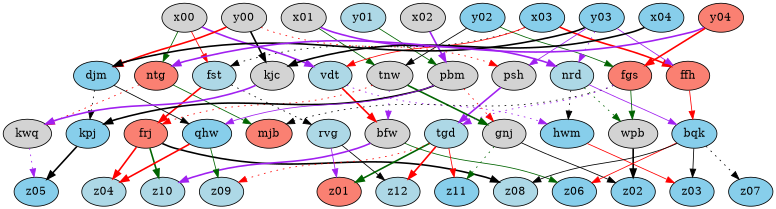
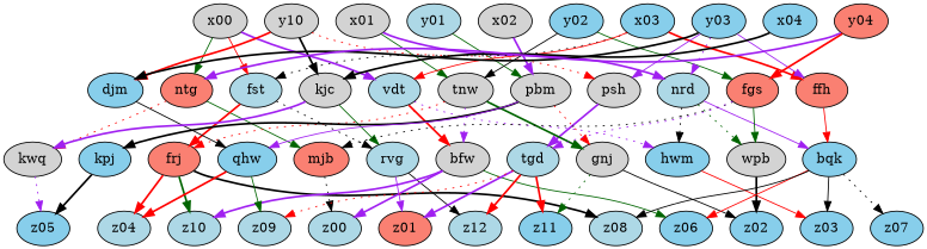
  strict digraph {
    ordering=in
    node [fillcolor=skyblue style=filled x00="x00: 1" x01="x01: 0" x02="x02: 1" x03="x03: 1" x04="x04: 0" y00="y00: 1" y01="y01: 1" y02="y02: 1" y03="y03: 1" y04="y04: 1"]
    edge [style=bold color=black]
    x00 [fillcolor=lightgrey x00="" x01="" x02="" x03="" x04="" y00="" y01="" y02="" y03="" y04=""]
-   y00 [fillcolor=lightgrey x00="" x01="" x02="" x03="" x04="" y00="" y01="" y02="" y03="" y04=""]
+   y00 [fillcolor=lightgrey label=y10 x00="" x01="" x02="" x03="" x04="" y00="" y01="" y02="" y03="" y04=""]
    x01 [fillcolor=lightgrey x00="" x01="" x02="" x03="" x04="" y00="" y01="" y02="" y03="" y04=""]
    y01 [fillcolor=lightblue x00="" x01="" x02="" x03="" x04="" y00="" y01="" y02="" y03="" y04=""]
    x02 [fillcolor=lightgrey x00="" x01="" x02="" x03="" x04="" y00="" y01="" y02="" y03="" y04=""]
    y02 [x00="" x01="" x02="" x03="" x04="" y00="" y01="" y02="" y03="" y04=""]
    x03 [x00="" x01="" x02="" x03="" x04="" y00="" y01="" y02="" y03="" y04=""]
    y03 [x00="" x01="" x02="" x03="" x04="" y00="" y01="" y02="" y03="" y04=""]
    x04 [x00="" x01="" x02="" x03="" x04="" y00="" y01="" y02="" y03="" y04=""]
    y04 [fillcolor=salmon x00="" x01="" x02="" x03="" x04="" y00="" y01="" y02="" y03="" y04=""]
+   z00 [fillcolor=lightblue x00="" x01="" x02="" x03="" x04="" y00="" y01="" y02="" y03="" y04=""]
    z01 [fillcolor=salmon x00="" x01="" x02="" x03="" x04="" y00="" y01="" y02="" y03="" y04=""]
    z02 [x00="" x01="" x02="" x03="" x04="" y00="" y01="" y02="" y03="" y04=""]
    z03 [x00="" x01="" x02="" x03="" x04="" y00="" y01="" y02="" y03="" y04=""]
    z04 [fillcolor=lightblue x00="" x01="" x02="" x03="" x04="" y00="" y01="" y02="" y03="" y04=""]
    z05 [x00="" x01="" x02="" x03="" x04="" y00="" y01="" y02="" y03="" y04=""]
    z06 [x00="" x01="" x02="" x03="" x04="" y00="" y01="" y02="" y03="" y04=""]
    ntg [fillcolor=salmon]
    fst [fillcolor=lightblue]
    vdt [fillcolor=lightblue]
    djm
    psh [fillcolor=lightgrey]
    kjc [fillcolor=lightgrey]
    tnw [fillcolor=lightgrey]
    nrd [fillcolor=lightblue]
    pbm [fillcolor=lightgrey]
    fgs [fillcolor=salmon]
    ffh [fillcolor=salmon]
    mjb [fillcolor=salmon]
    kwq [fillcolor=lightgrey]
    frj [fillcolor=salmon]
    rvg [fillcolor=lightblue]
    bfw [fillcolor=lightgrey]
    hwm
    kpj
    qhw
    tgd [fillcolor=lightblue]
    gnj [fillcolor=lightgrey]
    wpb [fillcolor=lightgrey]
    bqk
    z11
    z09 [fillcolor=lightblue]
    z12 [fillcolor=lightblue]
    z10 [fillcolor=lightblue]
    z08 [fillcolor=lightblue]
    z07
    subgraph sub_1 {
      rank=same
      x00
      y00
      x01
      y01
      x02
      y02
      x03
      y03
      x04
      y04
    }
    subgraph sub_2 {
      rank=same
+     z00
      z01
      z02
      z03
      z04
      z05
      z06
    }
    x00 -> y00 [style=invis color=""]
    x00 -> ntg [color=darkgreen style=solid]
    x00 -> fst [color=red style=solid]
    x00 -> vdt [color=purple]
    y00 -> x01 [style=invis color=""]
    y00 -> djm [color=red]
    y00 -> psh [color=red style=dotted]
    y00 -> kjc
    x01 -> y01 [style=invis color=""]
    x01 -> tnw [color=darkgreen style=solid]
    x01 -> nrd [color=purple]
    y01 -> x02 [style=invis color=""]
    y01 -> pbm [color=darkgreen style=solid]
    x02 -> y02 [style=invis color=""]
    x02 -> pbm [color=purple]
    y02 -> x03 [style=invis color=""]
    y02 -> tnw [style=solid]
    y02 -> fgs [color=darkgreen style=solid]
    x03 -> y03 [style=invis color=""]
    x03 -> fst [style=dotted]
    x03 -> vdt [color=red style=solid]
    x03 -> ffh [color=red]
    y03 -> x04 [style=invis color=""]
    y03 -> djm
    y03 -> psh [color=purple style=solid]
    y03 -> nrd [color=purple style=dotted]
    y03 -> ffh [color=purple style=solid]
    x04 -> y04 [style=invis color=""]
    x04 -> kjc
    y04 -> ntg [color=purple]
    y04 -> fgs [color=red]
    ntg -> mjb [color=darkgreen style=solid]
    ntg -> kwq [color=red style=dotted]
    fst -> frj [color=red]
    fst -> rvg [style=dotted]
    vdt -> bfw [color=red]
    vdt -> hwm [color=purple style=dotted]
-   djm -> kpj [style=dotted]
    djm -> qhw [style=solid]
    psh -> tgd [color=purple]
    kjc -> kwq [color=purple]
+   kjc -> rvg [color=darkgreen style=solid]
    tnw -> frj [color=red style=dotted]
    tnw -> bfw [color=purple style=dotted]
    tnw -> gnj [color=darkgreen]
    nrd -> hwm [style=dotted]
    nrd -> wpb [color=darkgreen style=dotted]
    nrd -> bqk [color=purple style=solid]
    pbm -> kpj
    pbm -> qhw [color=purple style=solid]
    pbm -> gnj [color=red style=dotted]
    fgs -> mjb [style=dotted]
    fgs -> tgd [color=purple style=dotted]
    fgs -> wpb [color=darkgreen style=solid]
    ffh -> bqk [color=red style=solid]
+   mjb -> z00 [style=dotted]
    kwq -> z05 [color=purple style=dotted]
    frj -> z04 [color=red]
    frj -> z10 [color=darkgreen]
    frj -> z08
    rvg -> z01 [color=purple style=solid]
    rvg -> z12 [style=solid]
+   bfw -> z00 [color=purple]
    bfw -> z06 [color=darkgreen style=solid]
    bfw -> z10 [color=purple]
    hwm -> z03 [color=red style=solid]
    kpj -> z05
    qhw -> z04 [color=red]
    qhw -> z09 [color=darkgreen style=solid]
-   tgd -> z01 [color=darkgreen]
-   tgd -> z11 [color=red style=solid]
+   tgd -> z01 [color=purple]
+   tgd -> z11 [color=red]
    tgd -> z09 [color=red style=dotted]
    tgd -> z12 [color=red]
    gnj -> z02 [style=solid]
    gnj -> z11 [color=darkgreen style=dotted]
    wpb -> z02
    bqk -> z03 [style=solid]
    bqk -> z06 [color=red style=solid]
    bqk -> z08 [style=solid]
    bqk -> z07 [style=dotted]
  }
